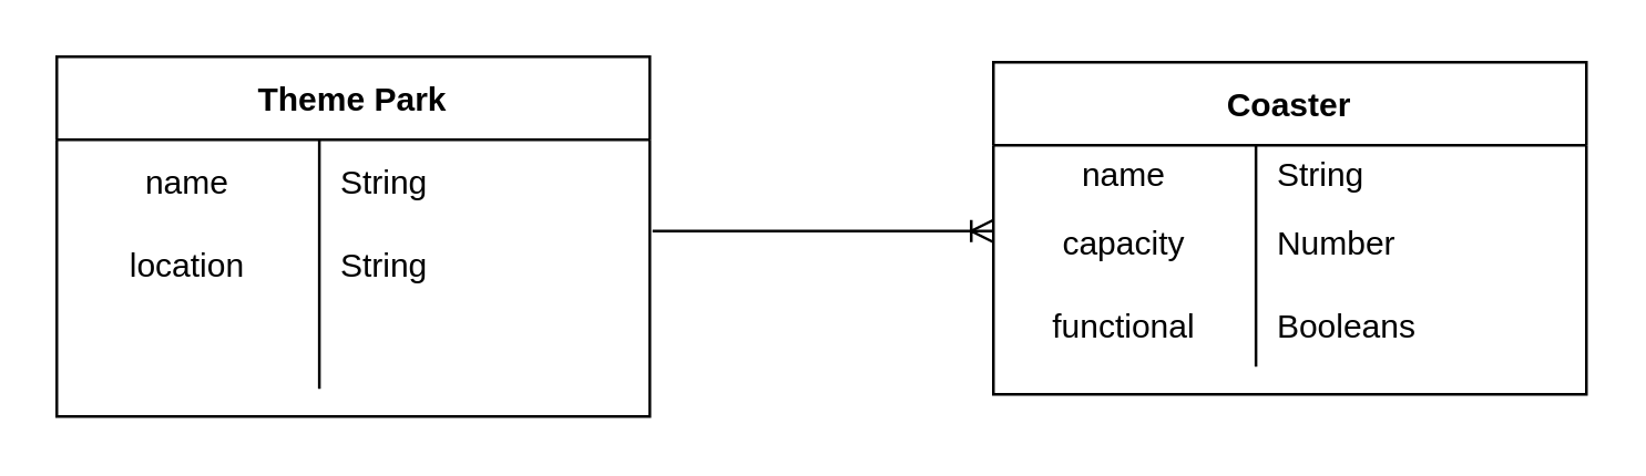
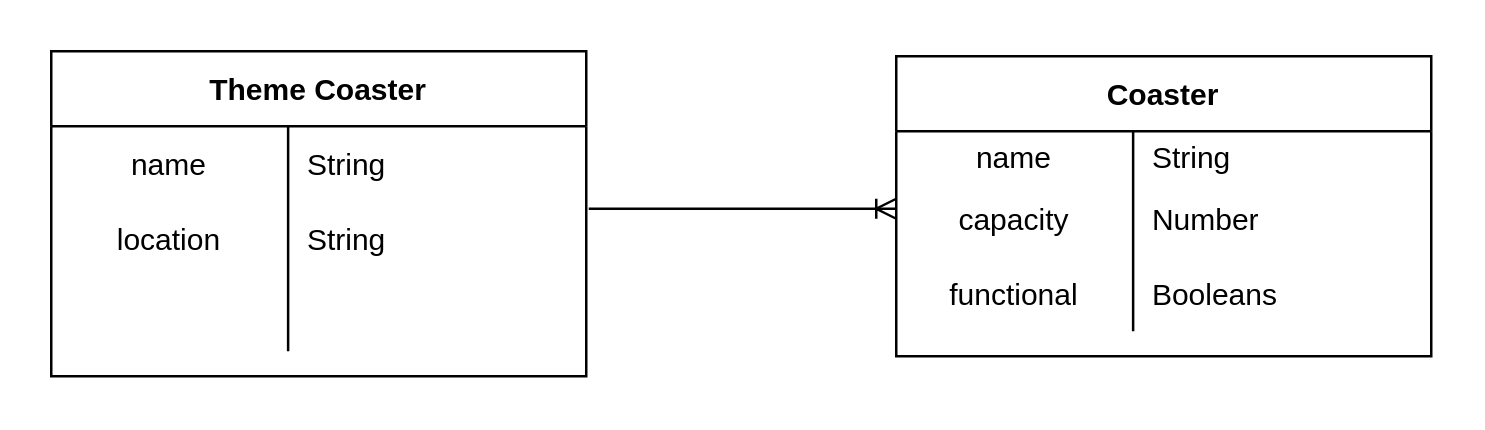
  <mxCell id="0" />
  <mxCell id="1" parent="0" />
- <mxCell id="2" value="Theme Park" style="shape=table;startSize=30;container=1;collapsible=1;childLayout=tableLayout;fixedRows=1;rowLines=0;fontStyle=1;align=center;resizeLast=1;" vertex="1" parent="1"><mxGeometry x="20" y="20" width="214" height="130" as="geometry" /></mxCell>
+ <mxCell id="2" value="Theme Coaster" style="shape=table;startSize=30;container=1;collapsible=1;childLayout=tableLayout;fixedRows=1;rowLines=0;fontStyle=1;align=center;resizeLast=1;" vertex="1" parent="1"><mxGeometry x="20" y="20" width="214" height="130" as="geometry" /></mxCell>
  <mxCell id="3" value="" style="shape=tableRow;horizontal=0;startSize=0;swimlaneHead=0;swimlaneBody=0;fillColor=none;collapsible=0;dropTarget=0;points=[[0,0.5],[1,0.5]];portConstraint=eastwest;top=0;left=0;right=0;bottom=0;" vertex="1" parent="2"><mxGeometry y="30" width="214" height="30" as="geometry" /></mxCell>
  <mxCell id="4" value="name" style="shape=partialRectangle;connectable=0;fillColor=none;top=0;left=0;bottom=0;right=0;editable=1;overflow=hidden;" vertex="1" parent="3"><mxGeometry width="94.75" height="30" as="geometry"><mxRectangle width="94.75" height="30" as="alternateBounds" /></mxGeometry></mxCell>
  <mxCell id="5" value="String" style="shape=partialRectangle;connectable=0;fillColor=none;top=0;left=0;bottom=0;right=0;align=left;spacingLeft=6;overflow=hidden;" vertex="1" parent="3"><mxGeometry x="94.75" width="119.25" height="30" as="geometry"><mxRectangle width="119.25" height="30" as="alternateBounds" /></mxGeometry></mxCell>
  <mxCell id="6" value="" style="shape=tableRow;horizontal=0;startSize=0;swimlaneHead=0;swimlaneBody=0;fillColor=none;collapsible=0;dropTarget=0;points=[[0,0.5],[1,0.5]];portConstraint=eastwest;top=0;left=0;right=0;bottom=0;" vertex="1" parent="2"><mxGeometry y="60" width="214" height="30" as="geometry" /></mxCell>
  <mxCell id="7" value="location" style="shape=partialRectangle;connectable=0;fillColor=none;top=0;left=0;bottom=0;right=0;editable=1;overflow=hidden;" vertex="1" parent="6"><mxGeometry width="94.75" height="30" as="geometry"><mxRectangle width="94.75" height="30" as="alternateBounds" /></mxGeometry></mxCell>
  <mxCell id="8" value="String" style="shape=partialRectangle;connectable=0;fillColor=none;top=0;left=0;bottom=0;right=0;align=left;spacingLeft=6;overflow=hidden;" vertex="1" parent="6"><mxGeometry x="94.75" width="119.25" height="30" as="geometry"><mxRectangle width="119.25" height="30" as="alternateBounds" /></mxGeometry></mxCell>
  <mxCell id="9" value="" style="shape=tableRow;horizontal=0;startSize=0;swimlaneHead=0;swimlaneBody=0;fillColor=none;collapsible=0;dropTarget=0;points=[[0,0.5],[1,0.5]];portConstraint=eastwest;top=0;left=0;right=0;bottom=0;" vertex="1" parent="2"><mxGeometry y="90" width="214" height="30" as="geometry" /></mxCell>
  <mxCell id="10" value="" style="shape=partialRectangle;connectable=0;fillColor=none;top=0;left=0;bottom=0;right=0;editable=1;overflow=hidden;" vertex="1" parent="9"><mxGeometry width="94.75" height="30" as="geometry"><mxRectangle width="94.75" height="30" as="alternateBounds" /></mxGeometry></mxCell>
  <mxCell id="11" value="" style="shape=partialRectangle;connectable=0;fillColor=none;top=0;left=0;bottom=0;right=0;align=left;spacingLeft=6;overflow=hidden;" vertex="1" parent="9"><mxGeometry x="94.75" width="119.25" height="30" as="geometry"><mxRectangle width="119.25" height="30" as="alternateBounds" /></mxGeometry></mxCell>
  <mxCell id="12" value="Coaster" style="shape=table;startSize=30;container=1;collapsible=1;childLayout=tableLayout;fixedRows=1;rowLines=0;fontStyle=1;align=center;resizeLast=1;" vertex="1" parent="1"><mxGeometry x="358" y="22" width="214" height="120" as="geometry" /></mxCell>
  <mxCell id="13" value="" style="shape=tableRow;horizontal=0;startSize=0;swimlaneHead=0;swimlaneBody=0;fillColor=none;collapsible=0;dropTarget=0;points=[[0,0.5],[1,0.5]];portConstraint=eastwest;top=0;left=0;right=0;bottom=0;" vertex="1" parent="12"><mxGeometry y="30" width="214" height="20" as="geometry" /></mxCell>
  <mxCell id="14" value="name" style="shape=partialRectangle;connectable=0;fillColor=none;top=0;left=0;bottom=0;right=0;editable=1;overflow=hidden;" vertex="1" parent="13"><mxGeometry width="94.75" height="20" as="geometry"><mxRectangle width="94.75" height="20" as="alternateBounds" /></mxGeometry></mxCell>
  <mxCell id="15" value="String" style="shape=partialRectangle;connectable=0;fillColor=none;top=0;left=0;bottom=0;right=0;align=left;spacingLeft=6;overflow=hidden;" vertex="1" parent="13"><mxGeometry x="94.75" width="119.25" height="20" as="geometry"><mxRectangle width="119.25" height="20" as="alternateBounds" /></mxGeometry></mxCell>
  <mxCell id="16" value="" style="shape=tableRow;horizontal=0;startSize=0;swimlaneHead=0;swimlaneBody=0;fillColor=none;collapsible=0;dropTarget=0;points=[[0,0.5],[1,0.5]];portConstraint=eastwest;top=0;left=0;right=0;bottom=0;" vertex="1" parent="12"><mxGeometry y="50" width="214" height="30" as="geometry" /></mxCell>
  <mxCell id="17" value="capacity" style="shape=partialRectangle;connectable=0;fillColor=none;top=0;left=0;bottom=0;right=0;editable=1;overflow=hidden;" vertex="1" parent="16"><mxGeometry width="94.75" height="30" as="geometry"><mxRectangle width="94.75" height="30" as="alternateBounds" /></mxGeometry></mxCell>
  <mxCell id="18" value="Number" style="shape=partialRectangle;connectable=0;fillColor=none;top=0;left=0;bottom=0;right=0;align=left;spacingLeft=6;overflow=hidden;" vertex="1" parent="16"><mxGeometry x="94.75" width="119.25" height="30" as="geometry"><mxRectangle width="119.25" height="30" as="alternateBounds" /></mxGeometry></mxCell>
  <mxCell id="19" value="" style="shape=tableRow;horizontal=0;startSize=0;swimlaneHead=0;swimlaneBody=0;fillColor=none;collapsible=0;dropTarget=0;points=[[0,0.5],[1,0.5]];portConstraint=eastwest;top=0;left=0;right=0;bottom=0;" vertex="1" parent="12"><mxGeometry y="80" width="214" height="30" as="geometry" /></mxCell>
  <mxCell id="20" value="functional" style="shape=partialRectangle;connectable=0;fillColor=none;top=0;left=0;bottom=0;right=0;editable=1;overflow=hidden;" vertex="1" parent="19"><mxGeometry width="94.75" height="30" as="geometry"><mxRectangle width="94.75" height="30" as="alternateBounds" /></mxGeometry></mxCell>
  <mxCell id="21" value="Booleans" style="shape=partialRectangle;connectable=0;fillColor=none;top=0;left=0;bottom=0;right=0;align=left;spacingLeft=6;overflow=hidden;" vertex="1" parent="19"><mxGeometry x="94.75" width="119.25" height="30" as="geometry"><mxRectangle width="119.25" height="30" as="alternateBounds" /></mxGeometry></mxCell>
  <mxCell id="22" value="" style="edgeStyle=entityRelationEdgeStyle;fontSize=12;html=1;endArrow=ERoneToMany;rounded=0;" edge="1" parent="1"><mxGeometry width="100" height="100" relative="1" as="geometry"><mxPoint x="235" y="83" as="sourcePoint" /><mxPoint x="358" y="83" as="targetPoint" /></mxGeometry></mxCell>
